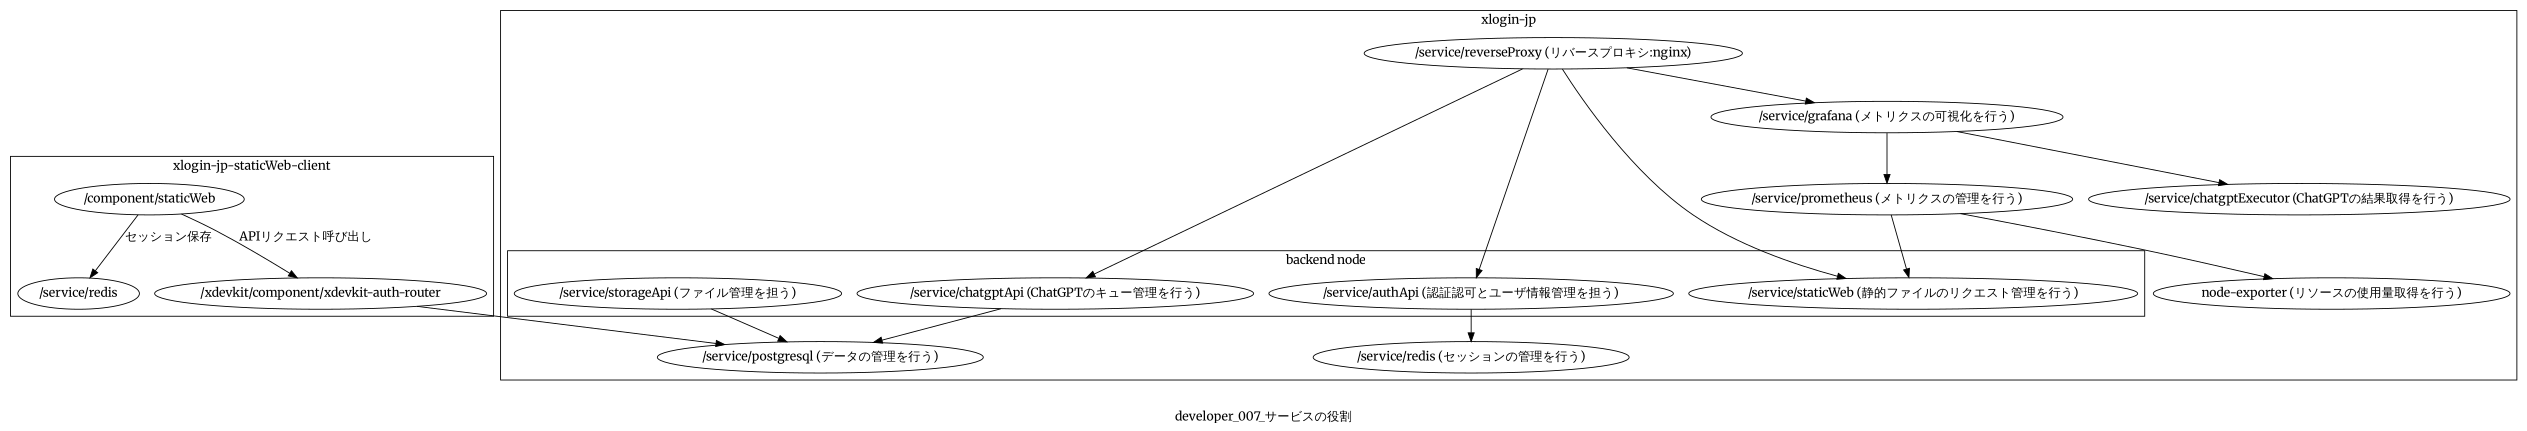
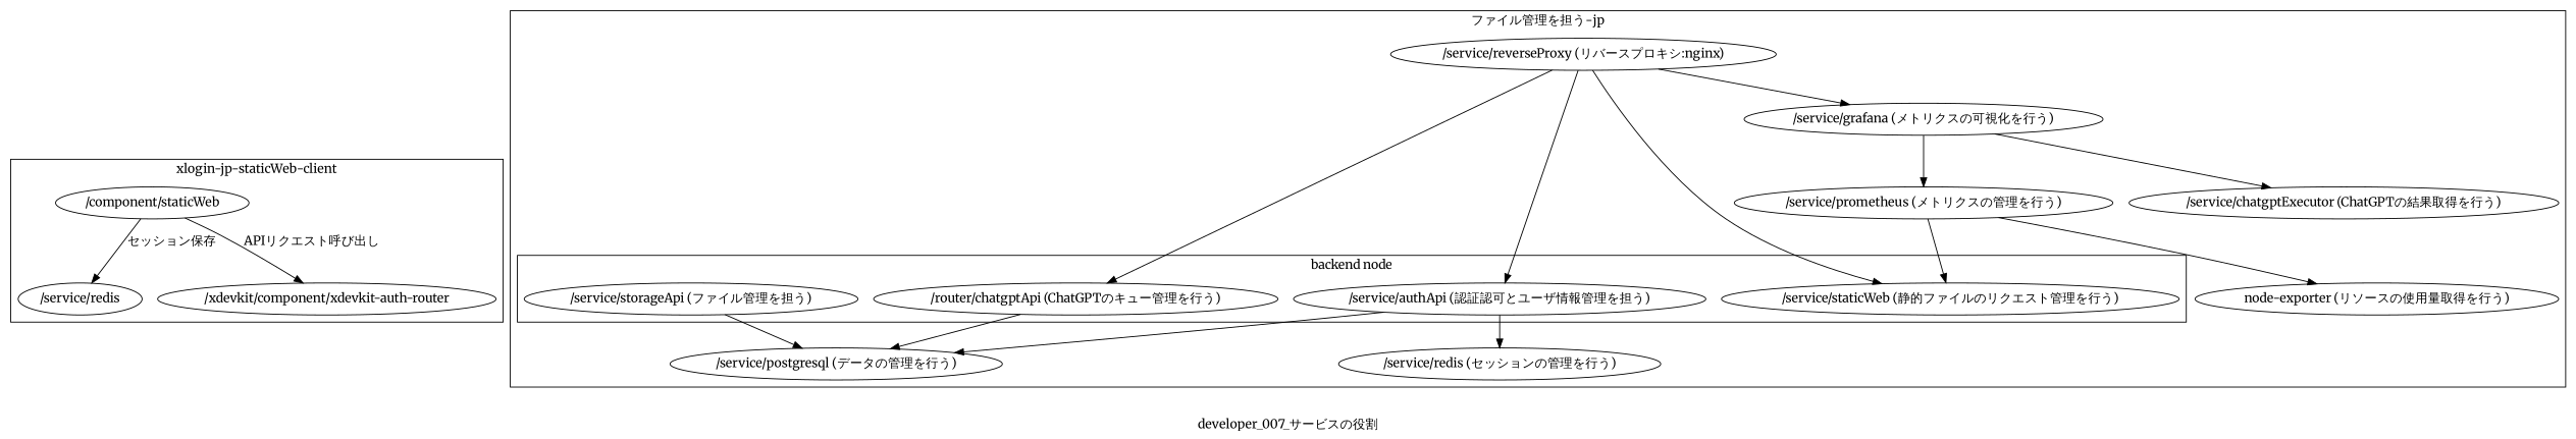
  digraph {
    fontname=Merriweather
    label="developer_007_サービスの役割"
    rankdir=TB
    node [fontname=Merriweather]
    edge [fontname=Merriweather]
    n1 [label="/component/staticWeb"]
    n2 [label="/service/redis"]
    n3 [label="/xdevkit/component/xdevkit-auth-router"]
    n4 [label="/service/authApi (認証認可とユーザ情報管理を担う)"]
    n5 [label="/service/storageApi (ファイル管理を担う)"]
-   n6 [label="/service/chatgptApi (ChatGPTのキュー管理を行う)"]
+   n6 [label="/router/chatgptApi (ChatGPTのキュー管理を行う)"]
    n7 [label="/service/staticWeb (静的ファイルのリクエスト管理を行う)"]
    n8 [label="/service/reverseProxy (リバースプロキシ:nginx)"]
    n9 [label="/service/grafana (メトリクスの可視化を行う)"]
    n10 [label="/service/postgresql (データの管理を行う)"]
    n11 [label="/service/redis (セッションの管理を行う)"]
    n12 [label="/service/chatgptExecutor (ChatGPTの結果取得を行う)"]
    n13 [label="/service/prometheus (メトリクスの管理を行う)"]
    n14 [label="node-exporter (リソースの使用量取得を行う)"]
    subgraph cluster_1 {
      label="xlogin-jp-staticWeb-client"
      n1
      n2
      n3
    }
    subgraph cluster_2 {
-     label="xlogin-jp"
+     label="ファイル管理を担う-jp"
      n8
      n9
      n10
      n11
      n12
      n13
      n14
      subgraph cluster_3 {
        label="backend node"
        n4
        n5
        n6
        n7
      }
    }
    n1 -> n2 [label="セッション保存"]
    n1 -> n3 [label="APIリクエスト呼び出し"]
-   n3 -> n10
+   n4 -> n10
    n4 -> n11
    n5 -> n10
    n6 -> n10
    n8 -> n4
    n8 -> n6
    n8 -> n7
    n8 -> n9
    n9 -> n12
    n9 -> n13
    n13 -> n7
    n13 -> n14
  }
